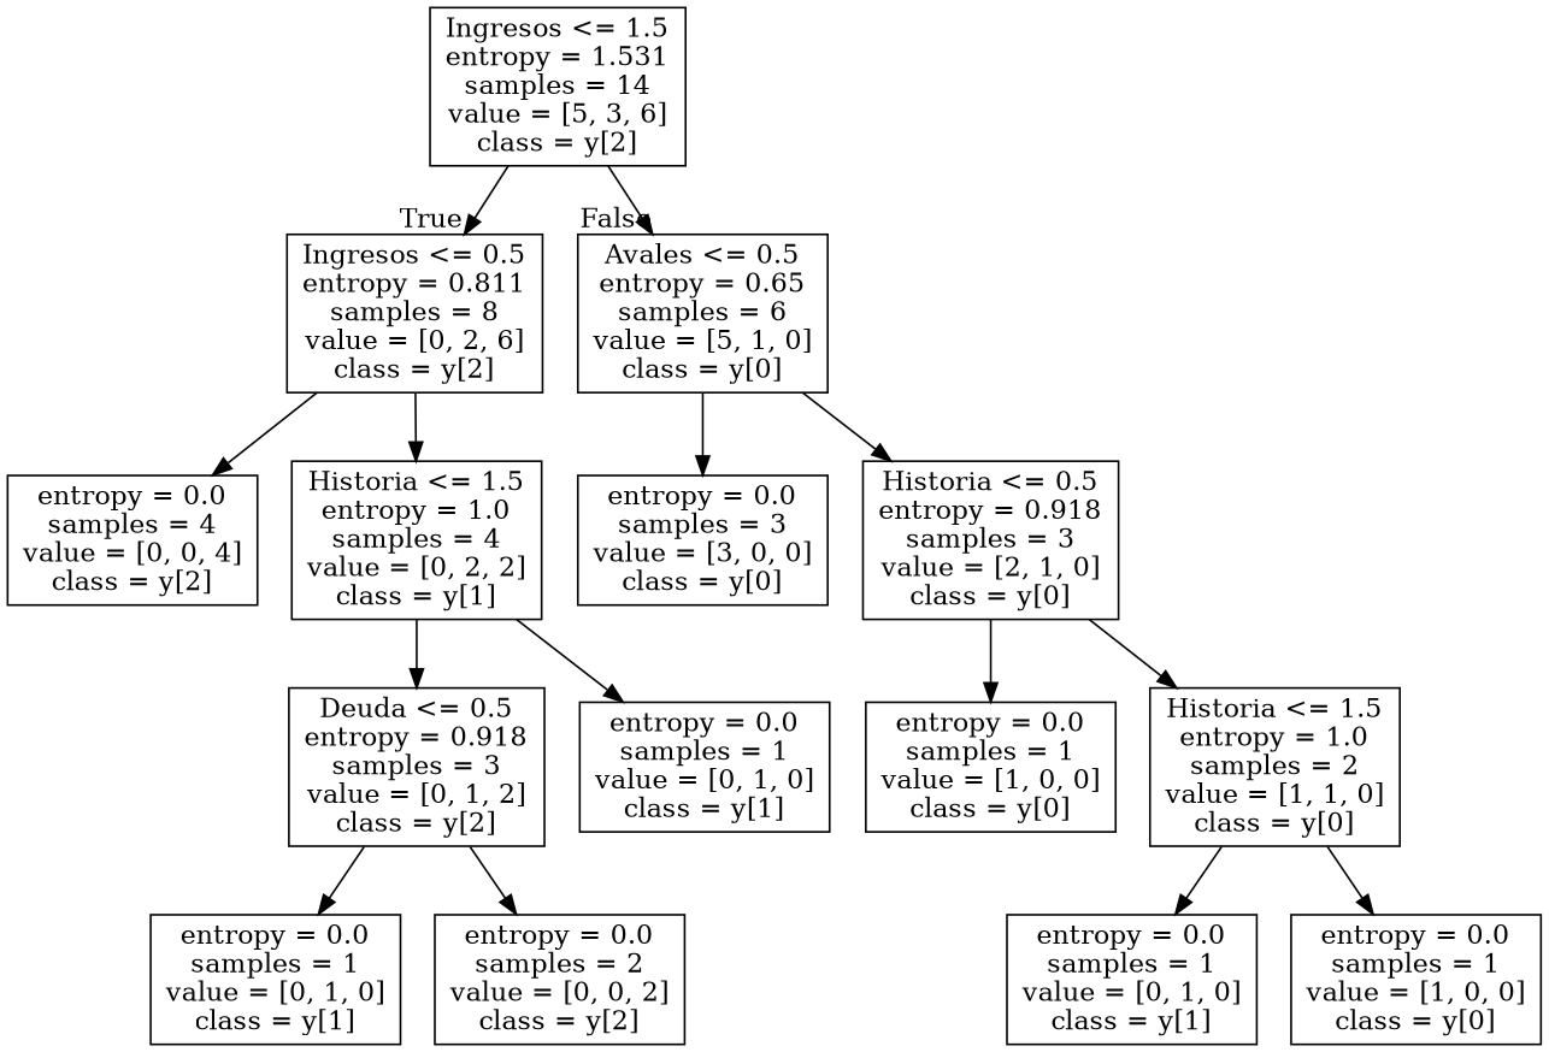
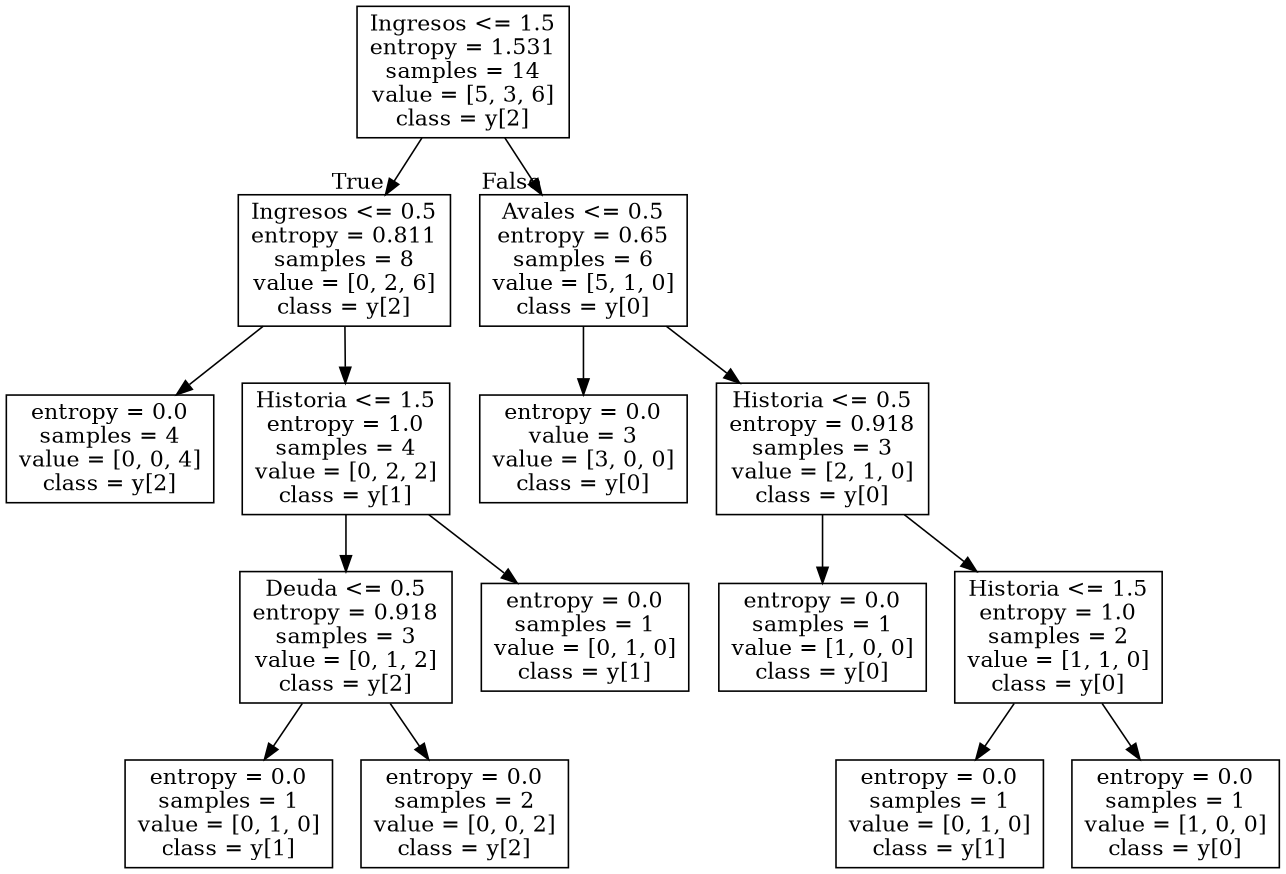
  digraph {
    node [shape=box]
    n1 [label="Ingresos <= 1.5\nentropy = 1.531\nsamples = 14\nvalue = [5, 3, 6]\nclass = y[2]"]
    n2 [label="Ingresos <= 0.5\nentropy = 0.811\nsamples = 8\nvalue = [0, 2, 6]\nclass = y[2]"]
    n3 [label="Avales <= 0.5\nentropy = 0.65\nsamples = 6\nvalue = [5, 1, 0]\nclass = y[0]"]
    n4 [label="entropy = 0.0\nsamples = 4\nvalue = [0, 0, 4]\nclass = y[2]"]
    n5 [label="Historia <= 1.5\nentropy = 1.0\nsamples = 4\nvalue = [0, 2, 2]\nclass = y[1]"]
    n6 [label="Deuda <= 0.5\nentropy = 0.918\nsamples = 3\nvalue = [0, 1, 2]\nclass = y[2]"]
    n7 [label="entropy = 0.0\nsamples = 1\nvalue = [0, 1, 0]\nclass = y[1]"]
    n8 [label="entropy = 0.0\nsamples = 1\nvalue = [0, 1, 0]\nclass = y[1]"]
    n9 [label="entropy = 0.0\nsamples = 2\nvalue = [0, 0, 2]\nclass = y[2]"]
-   n10 [label="entropy = 0.0\nsamples = 3\nvalue = [3, 0, 0]\nclass = y[0]"]
+   n10 [label="entropy = 0.0\nvalue = 3\nvalue = [3, 0, 0]\nclass = y[0]"]
    n11 [label="Historia <= 0.5\nentropy = 0.918\nsamples = 3\nvalue = [2, 1, 0]\nclass = y[0]"]
    n12 [label="entropy = 0.0\nsamples = 1\nvalue = [1, 0, 0]\nclass = y[0]"]
    n13 [label="Historia <= 1.5\nentropy = 1.0\nsamples = 2\nvalue = [1, 1, 0]\nclass = y[0]"]
    n14 [label="entropy = 0.0\nsamples = 1\nvalue = [0, 1, 0]\nclass = y[1]"]
    n15 [label="entropy = 0.0\nsamples = 1\nvalue = [1, 0, 0]\nclass = y[0]"]
    n1 -> n2 [headlabel=True labelangle=45 labeldistance=2.5]
    n1 -> n3 [headlabel=False labelangle=-45 labeldistance=2.5]
    n2 -> n4
    n2 -> n5
    n3 -> n10
    n3 -> n11
    n5 -> n6
    n5 -> n7
    n6 -> n8
    n6 -> n9
    n11 -> n12
    n11 -> n13
    n13 -> n14
    n13 -> n15
  }
